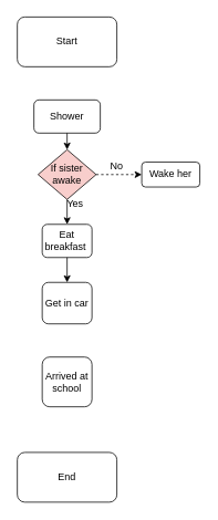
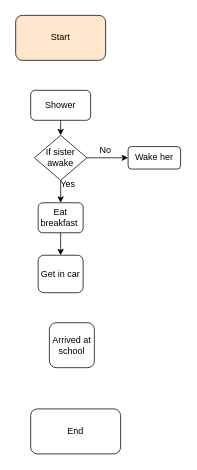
  <mxCell id="0" />
  <mxCell id="1" parent="0" />
- <mxCell id="2" value="Start" style="rounded=1;whiteSpace=wrap;html=1;" vertex="1" parent="1"><mxGeometry x="20" width="120" height="60" as="geometry" y="20" /></mxCell>
+ <mxCell id="2" value="Start" style="rounded=1;whiteSpace=wrap;html=1;fillColor=#ffe6cc;" vertex="1" parent="1"><mxGeometry x="20" width="120" height="60" as="geometry" y="20" /></mxCell>
  <mxCell id="3" value="Shower" style="rounded=1;whiteSpace=wrap;html=1;" vertex="1" parent="1"><mxGeometry x="40" y="120" width="80" height="40" as="geometry" /></mxCell>
- <mxCell id="4" value="If sister awake" style="rhombus;whiteSpace=wrap;html=1;fillColor=#f8cecc;" vertex="1" parent="1"><mxGeometry x="45" y="180" width="70" height="60" as="geometry" /></mxCell>
+ <mxCell id="4" value="If sister awake" style="rhombus;whiteSpace=wrap;html=1;" vertex="1" parent="1"><mxGeometry x="45" y="180" width="70" height="60" as="geometry" /></mxCell>
  <mxCell id="5" value="" style="endArrow=classic;html=1;rounded=0;exitX=0.5;exitY=1;exitDx=0;exitDy=0;" edge="1" parent="1" source="3"><mxGeometry width="50" height="50" relative="1" as="geometry"><mxPoint x="50" y="210" as="sourcePoint" /><mxPoint x="80" y="180" as="targetPoint" /></mxGeometry></mxCell>
- <mxCell id="6" value="" style="endArrow=classic;html=1;rounded=0;exitX=1;exitY=0.5;exitDx=0;exitDy=0;entryX=0;entryY=0.5;entryDx=0;entryDy=0;dashed=1;" edge="1" parent="1" source="4" target="7"><mxGeometry width="50" height="50" relative="1" as="geometry"><mxPoint x="120" y="210" as="sourcePoint" /><mxPoint x="140" y="210" as="targetPoint" /><Array as="points" /></mxGeometry></mxCell>
+ <mxCell id="6" value="" style="endArrow=classic;html=1;rounded=0;exitX=1;exitY=0.5;exitDx=0;exitDy=0;entryX=0;entryY=0.5;entryDx=0;entryDy=0;" edge="1" parent="1" source="4" target="7"><mxGeometry width="50" height="50" relative="1" as="geometry"><mxPoint x="120" y="210" as="sourcePoint" /><mxPoint x="140" y="210" as="targetPoint" /><Array as="points" /></mxGeometry></mxCell>
  <mxCell id="7" value="Wake her" style="rounded=1;whiteSpace=wrap;html=1;" vertex="1" parent="1"><mxGeometry x="170" y="195" width="70" height="30" as="geometry" /></mxCell>
  <mxCell id="8" value="No" style="text;html=1;strokeColor=none;fillColor=none;align=center;verticalAlign=middle;whiteSpace=wrap;rounded=0;" vertex="1" parent="1"><mxGeometry x="120" y="190" width="40" height="20" as="geometry" /></mxCell>
  <mxCell id="9" value="" style="endArrow=classic;html=1;rounded=0;exitX=0.5;exitY=1;exitDx=0;exitDy=0;" edge="1" parent="1" source="4"><mxGeometry width="50" height="50" relative="1" as="geometry"><mxPoint x="70" y="290" as="sourcePoint" /><mxPoint x="80" y="270" as="targetPoint" /></mxGeometry></mxCell>
  <mxCell id="10" value="Yes" style="text;html=1;strokeColor=none;fillColor=none;align=center;verticalAlign=middle;whiteSpace=wrap;rounded=0;" vertex="1" parent="1"><mxGeometry x="60" y="230" width="60" height="30" as="geometry" /></mxCell>
  <mxCell id="11" value="Eat breakfast&amp;nbsp;" style="rounded=1;whiteSpace=wrap;html=1;" vertex="1" parent="1"><mxGeometry x="50" y="270" width="60" height="40" as="geometry" /></mxCell>
  <mxCell id="12" value="" style="endArrow=classic;html=1;rounded=0;fontFamily=Helvetica;fontSize=12;fontColor=default;exitX=0.5;exitY=1;exitDx=0;exitDy=0;" edge="1" parent="1" source="11"><mxGeometry width="50" height="50" relative="1" as="geometry"><mxPoint x="70" y="360" as="sourcePoint" /><mxPoint x="80" y="340" as="targetPoint" /></mxGeometry></mxCell>
  <mxCell id="13" value="Get in car" style="rounded=1;whiteSpace=wrap;html=1;fontFamily=Helvetica;fontSize=12;fontColor=default;strokeColor=default;fillColor=default;" vertex="1" parent="1"><mxGeometry x="50" y="340" width="60" height="50" as="geometry" /></mxCell>
- <mxCell id="14" value="Arrived at school" style="rounded=1;whiteSpace=wrap;html=1;fontFamily=Helvetica;fontSize=12;fontColor=default;strokeColor=default;fillColor=default;" vertex="1" parent="1"><mxGeometry x="50" y="430" width="60" height="60" as="geometry" /></mxCell>
- <mxCell id="15" value="End" style="rounded=1;whiteSpace=wrap;html=1;fontFamily=Helvetica;fontSize=12;fontColor=default;strokeColor=default;fillColor=default;" vertex="1" parent="1"><mxGeometry x="20" y="545" width="120" height="60" as="geometry" /></mxCell>
+ <mxCell id="14" value="Arrived at school" style="rounded=1;whiteSpace=wrap;html=1;fontFamily=Helvetica;fontSize=12;fontColor=default;strokeColor=default;fillColor=default;" vertex="1" parent="1"><mxGeometry x="65" y="430" width="60" height="60" as="geometry" /></mxCell>
+ <mxCell id="15" value="End" style="rounded=1;whiteSpace=wrap;html=1;fontFamily=Helvetica;fontSize=12;fontColor=default;strokeColor=default;fillColor=default;" vertex="1" parent="1"><mxGeometry x="40" y="545" width="120" height="60" as="geometry" /></mxCell>
